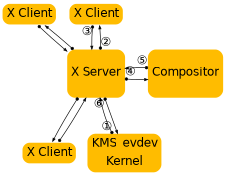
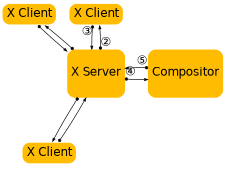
  digraph {
    node [color=none fontname="DejaVu Sans" fontsize=18 margin=0 shape=none]
    edge [arrowsize=.5 arrowtail=dot dir=both fontname="DejaVu Sans" fontsize=18]
    n1 [label=<<TABLE STYLE="rounded" BGCOLOR="#ffbc00"><TR><TD>X Client</TD></TR></TABLE>>]
    n2 [label=<<TABLE STYLE="rounded" BGCOLOR="#ffbc00"><TR><TD>X Client</TD></TR></TABLE>>]
    n3 [label=<<TABLE STYLE="rounded" BGCOLOR="#ffbc00"><TR><TD><BR/>X Server<BR/><BR/></TD></TR></TABLE>>]
    n4 [label=<<TABLE STYLE="rounded" BGCOLOR="#ffbc00"><TR><TD><BR/>Compositor<BR/><BR/></TD></TR></TABLE>>]
    n5 [label=<<TABLE STYLE="rounded" BGCOLOR="#ffbc00"><TR><TD>X Client</TD></TR></TABLE>>]
-   n6 [label=<<TABLE STYLE="rounded" BGCOLOR="#ffbc00"><TR><TD>KMS</TD><TD>evdev</TD></TR><TR><TD COLSPAN="2">Kernel</TD></TR></TABLE>>]
    subgraph sub_1 {
      rank=same
      n1
      n2
    }
    subgraph sub_2 {
      rank=same
      n3
      n4
    }
    n1 -> n3 [labeldistance=2 taillabel="③"]
    n1 -> n5 [style=invis]
    n2 -> n3
    n2 -> n5 [style=invis]
    n3 -> n1 [labeldistance=2 taillabel="②"]
    n3 -> n2
    n3 -> n4 [style=invis]
    n3 -> n4 [labelangle=-45 labeldistance=1.75 taillabel="④"]
    n3 -> n5
-   n3 -> n6 [labeldistance=1.75 taillabel="⑥"]
-   n3 -> n6 [label="    " style=invis]
    n4 -> n3 [taillabel="⑤"]
    n4 -> n3 [style=invis]
    n5 -> n3
-   n6 -> n3 [labeldistance=1.75 taillabel="①"]
  }
